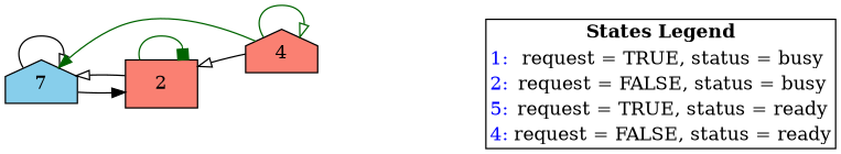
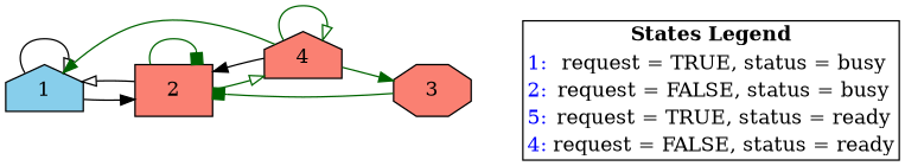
  strict digraph {
    rankdir=LR
    node [shape=house fillcolor=salmon style=filled]
    edge [arrowhead=onormal color=darkgreen]
    n1 [label=<     <TABLE BORDER="1" CELLBORDER="0" CELLSPACING="0" CELLPADDING="2">      <TR>       <TD COLSPAN="2"><B>States Legend</B></TD>      </TR> <TR><TD><FONT COLOR="blue">1:</FONT></TD><TD><FONT COLOR="black">request = TRUE, status = busy</FONT></TD></TR> <TR><TD><FONT COLOR="blue">2:</FONT></TD><TD><FONT COLOR="black">request = FALSE, status = busy</FONT></TD></TR> <TR><TD><FONT COLOR="blue">5:</FONT></TD><TD><FONT COLOR="black">request = TRUE, status = ready</FONT></TD></TR> <TR><TD><FONT COLOR="blue">4:</FONT></TD><TD><FONT COLOR="black">request = FALSE, status = ready</FONT></TD></TR>  </TABLE> > margin=0 shape=none fillcolor="" style=""]
-   1 [fillcolor=skyblue label=7]
+   1 [fillcolor=skyblue]
    2 [shape=box]
    4
+   3 [shape=octagon]
    subgraph sub_1 {
      rank=sink
      n1
    }
    1 -> 1 [color=black]
    1 -> 2 [arrowhead=normal color=black]
    2 -> 1 [color=black]
    2 -> 2 [arrowhead=box]
+   2 -> 4
    4 -> 1 [arrowhead=normal]
-   4 -> 2 [color=black]
+   4 -> 2 [arrowhead=normal color=black]
    4 -> 4
+   4 -> 3 [arrowhead=normal]
+   3 -> 2 [arrowhead=box]
  }
